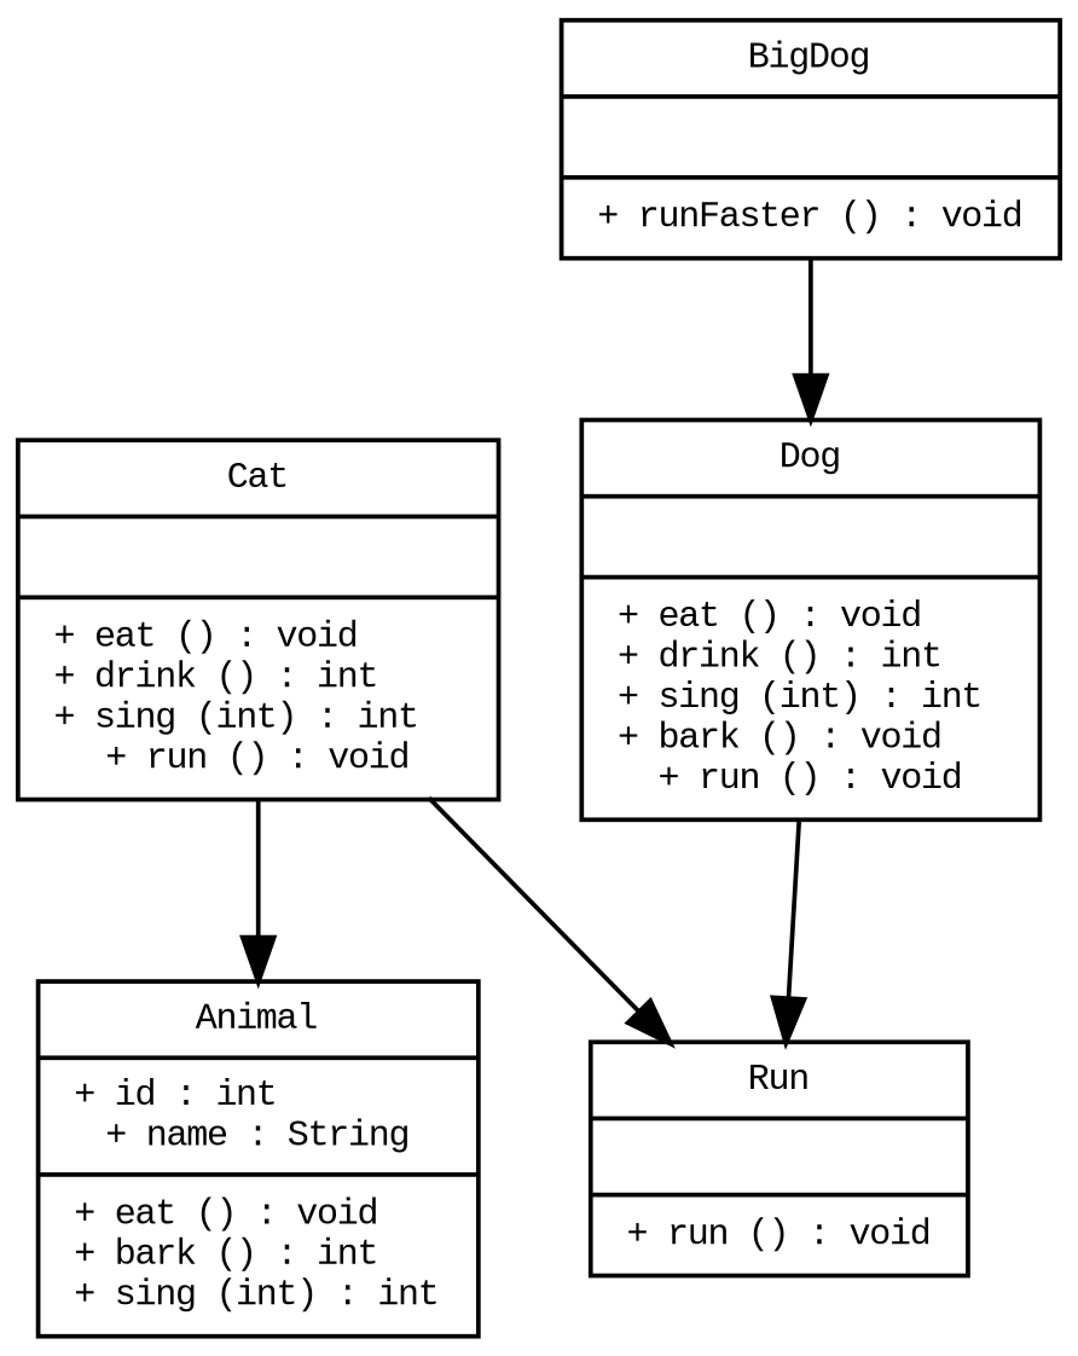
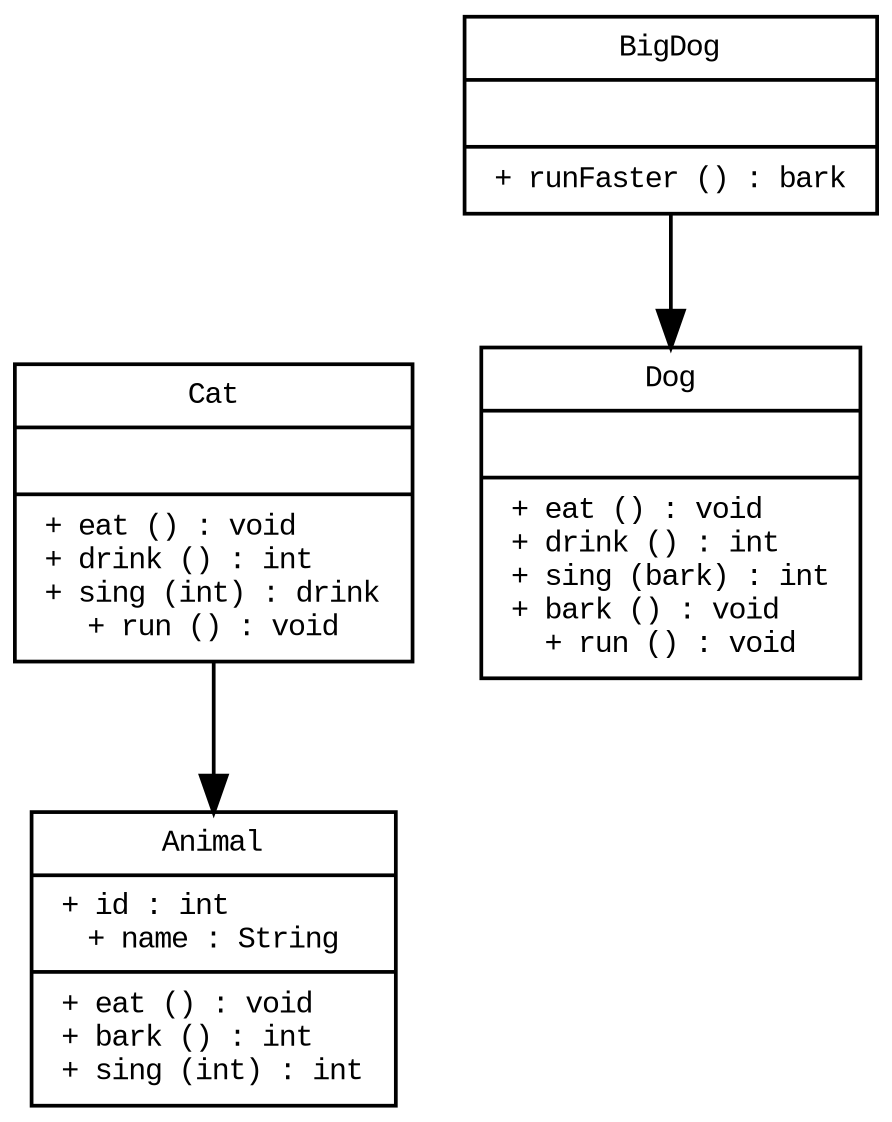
  digraph {
    fontname="Courier New"
    fontsize=8
    node [fontname="Courier New" fontsize=8 shape=record]
    edge [fontname="Courier New" fontsize=8]
    n1 [label="{Animal|+ id : int\l+ name : String|+ eat () : void\l+ bark () : int\l+ sing (int) : int}"]
-   n2 [label="{BigDog||+ runFaster () : void}"]
-   n3 [label="{Dog||+ eat () : void\l+ drink () : int\l+ sing (int) : int\l+ bark () : void\l+ run () : void}"]
-   n4 [label="{Run||+ run () : void}"]
-   n5 [label="{Cat||+ eat () : void\l+ drink () : int\l+ sing (int) : int\l+ run () : void}"]
+   n2 [label="{BigDog||+ runFaster () : bark}"]
+   n3 [label="{Dog||+ eat () : void\l+ drink () : int\l+ sing (bark) : int\l+ bark () : void\l+ run () : void}"]
+   n5 [label="{Cat||+ eat () : void\l+ drink () : int\l+ sing (int) : drink\l+ run () : void}"]
    n2 -> n3
-   n3 -> n4
    n5 -> n1
-   n5 -> n4
  }
